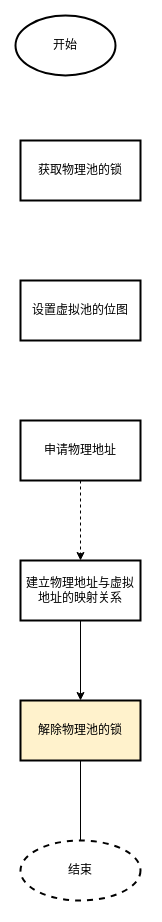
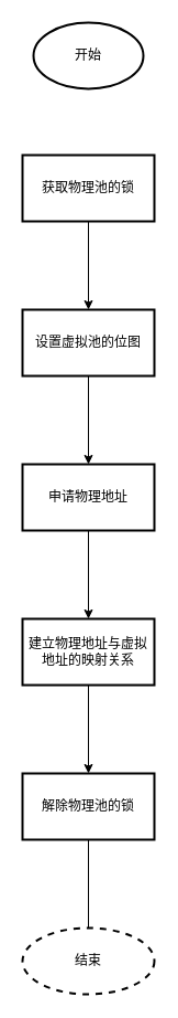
  <mxCell id="0" />
  <mxCell id="1" parent="0" />
- <mxCell id="2" value="开始" style="strokeWidth=2;html=1;shape=mxgraph.flowchart.start_1;whiteSpace=wrap;" parent="1" vertex="1"><mxGeometry x="15" y="15" width="100" height="60" as="geometry" /></mxCell>
+ <mxCell id="2" value="开始" style="strokeWidth=2;html=1;shape=mxgraph.flowchart.start_1;whiteSpace=wrap;" parent="1" vertex="1"><mxGeometry x="30" y="20" width="100" height="60" as="geometry" /></mxCell>
+ <mxCell id="3" value="" style="edgeStyle=orthogonalEdgeStyle;rounded=0;jumpStyle=none;jumpSize=2;orthogonalLoop=1;jettySize=auto;html=1;endSize=6;strokeWidth=1;" parent="1" source="4" target="6" edge="1"><mxGeometry relative="1" as="geometry" /></mxCell>
  <mxCell id="4" value="获取物理池的锁" style="whiteSpace=wrap;html=1;strokeWidth=2;" parent="1" vertex="1"><mxGeometry x="20" y="140" width="120" height="60" as="geometry" /></mxCell>
+ <mxCell id="5" value="" style="edgeStyle=orthogonalEdgeStyle;rounded=0;jumpStyle=none;jumpSize=2;orthogonalLoop=1;jettySize=auto;html=1;endSize=6;strokeWidth=1;" parent="1" source="6" target="8" edge="1"><mxGeometry relative="1" as="geometry" /></mxCell>
  <mxCell id="6" value="设置虚拟池的位图" style="whiteSpace=wrap;html=1;strokeWidth=2;" parent="1" vertex="1"><mxGeometry x="20" y="280" width="120" height="60" as="geometry" /></mxCell>
- <mxCell id="7" value="" style="edgeStyle=orthogonalEdgeStyle;rounded=0;jumpStyle=none;jumpSize=2;orthogonalLoop=1;jettySize=auto;html=1;endSize=6;strokeWidth=1;dashed=1;" parent="1" source="8" target="10" edge="1"><mxGeometry relative="1" as="geometry" /></mxCell>
+ <mxCell id="7" value="" style="edgeStyle=orthogonalEdgeStyle;rounded=0;jumpStyle=none;jumpSize=2;orthogonalLoop=1;jettySize=auto;html=1;endSize=6;strokeWidth=1;" parent="1" source="8" target="10" edge="1"><mxGeometry relative="1" as="geometry" /></mxCell>
  <mxCell id="8" value="申请物理地址" style="whiteSpace=wrap;html=1;strokeWidth=2;" parent="1" vertex="1"><mxGeometry x="20" y="420" width="120" height="60" as="geometry" /></mxCell>
  <mxCell id="9" value="" style="edgeStyle=orthogonalEdgeStyle;rounded=0;jumpStyle=none;jumpSize=2;orthogonalLoop=1;jettySize=auto;html=1;endSize=6;strokeWidth=1;" parent="1" source="10" target="12" edge="1"><mxGeometry relative="1" as="geometry" /></mxCell>
  <mxCell id="10" value="建立物理地址与虚拟地址的映射关系" style="whiteSpace=wrap;html=1;strokeWidth=2;" parent="1" vertex="1"><mxGeometry x="20" y="560" width="120" height="60" as="geometry" /></mxCell>
  <mxCell id="11" value="" style="edgeStyle=orthogonalEdgeStyle;rounded=0;jumpStyle=none;jumpSize=2;orthogonalLoop=1;jettySize=auto;html=1;endSize=6;strokeWidth=1;endArrow=none;" parent="1" source="12" target="13" edge="1"><mxGeometry relative="1" as="geometry" /></mxCell>
- <mxCell id="12" value="解除物理池的锁" style="whiteSpace=wrap;html=1;strokeWidth=2;fillColor=#fff2cc;" parent="1" vertex="1"><mxGeometry x="20" y="700" width="120" height="60" as="geometry" /></mxCell>
+ <mxCell id="12" value="解除物理池的锁" style="whiteSpace=wrap;html=1;strokeWidth=2;" parent="1" vertex="1"><mxGeometry x="20" y="700" width="120" height="60" as="geometry" /></mxCell>
  <mxCell id="13" value="结束" style="ellipse;whiteSpace=wrap;html=1;strokeWidth=2;dashed=1;" parent="1" vertex="1"><mxGeometry x="20" y="840" width="120" height="60" as="geometry" /></mxCell>
